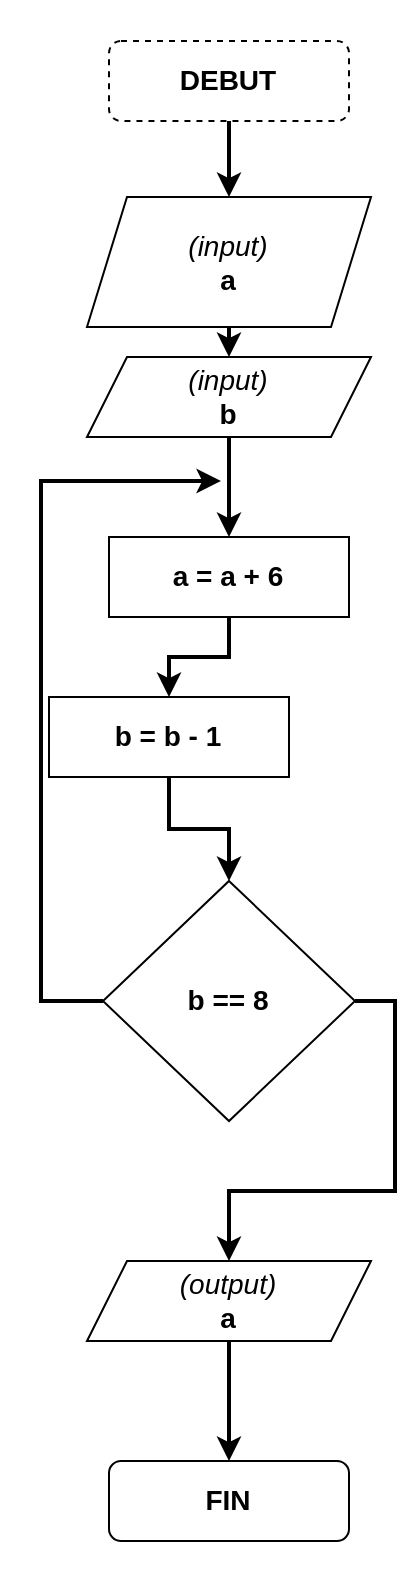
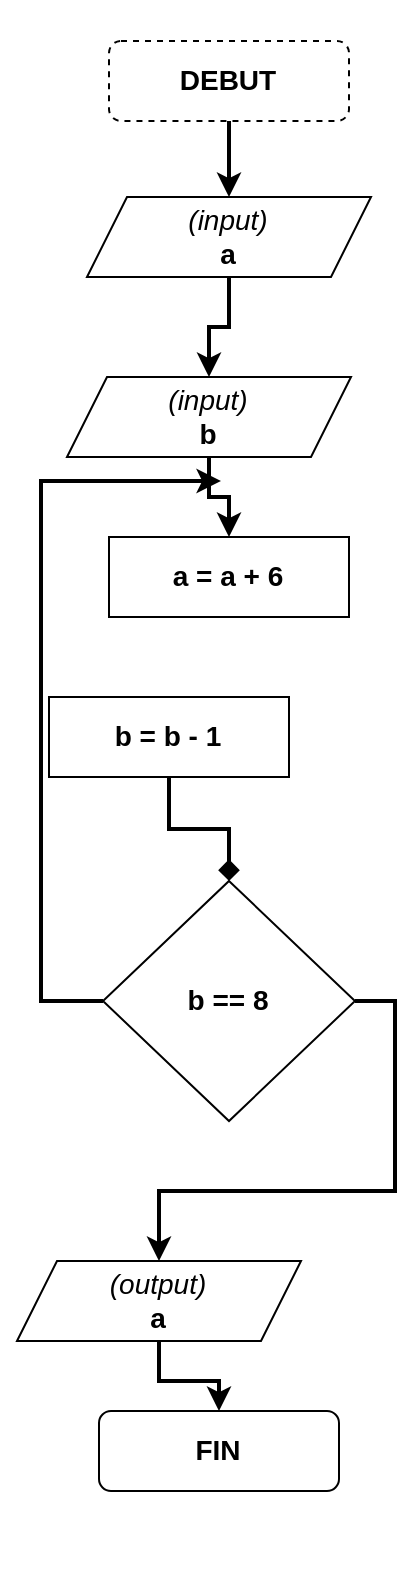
  <mxCell id="0" />
  <mxCell id="1" parent="0" />
  <mxCell id="2" style="edgeStyle=orthogonalEdgeStyle;rounded=0;orthogonalLoop=1;jettySize=auto;html=1;exitX=0.5;exitY=1;exitDx=0;exitDy=0;entryX=0.5;entryY=0;entryDx=0;entryDy=0;fontSize=14;strokeWidth=2;" edge="1" parent="1" source="3" target="6"><mxGeometry relative="1" as="geometry" /></mxCell>
  <mxCell id="3" value="&lt;font style=&quot;font-size: 14px;&quot;&gt;&lt;b&gt;DEBUT&lt;/b&gt;&lt;/font&gt;" style="rounded=1;whiteSpace=wrap;html=1;dashed=1;" parent="1" vertex="1"><mxGeometry x="54" y="20" width="120" height="40" as="geometry" /></mxCell>
- <mxCell id="4" value="&lt;font style=&quot;font-size: 14px;&quot;&gt;&lt;b&gt;FIN&lt;/b&gt;&lt;/font&gt;" style="rounded=1;whiteSpace=wrap;html=1;" parent="1" vertex="1"><mxGeometry x="54" y="730" width="120" height="40" as="geometry" /></mxCell>
+ <mxCell id="4" value="&lt;font style=&quot;font-size: 14px;&quot;&gt;&lt;b&gt;FIN&lt;/b&gt;&lt;/font&gt;" style="rounded=1;whiteSpace=wrap;html=1;" parent="1" vertex="1"><mxGeometry x="49" y="705" width="120" height="40" as="geometry" /></mxCell>
  <mxCell id="5" style="edgeStyle=orthogonalEdgeStyle;rounded=0;orthogonalLoop=1;jettySize=auto;html=1;exitX=0.5;exitY=1;exitDx=0;exitDy=0;entryX=0.5;entryY=0;entryDx=0;entryDy=0;strokeWidth=2;fontSize=14;" edge="1" parent="1" source="6" target="8"><mxGeometry relative="1" as="geometry" /></mxCell>
- <mxCell id="6" value="&lt;i&gt;(input)&lt;/i&gt;&lt;br&gt;&lt;b&gt;a&lt;/b&gt;" style="shape=parallelogram;perimeter=parallelogramPerimeter;whiteSpace=wrap;html=1;fixedSize=1;fontSize=14;" parent="1" vertex="1"><mxGeometry x="43" y="98" width="142" height="65" as="geometry" /></mxCell>
+ <mxCell id="6" value="&lt;i&gt;(input)&lt;/i&gt;&lt;br&gt;&lt;b&gt;a&lt;/b&gt;" style="shape=parallelogram;perimeter=parallelogramPerimeter;whiteSpace=wrap;html=1;fixedSize=1;fontSize=14;" parent="1" vertex="1"><mxGeometry x="43" y="98" width="142" height="40" as="geometry" /></mxCell>
  <mxCell id="7" style="edgeStyle=orthogonalEdgeStyle;rounded=0;orthogonalLoop=1;jettySize=auto;html=1;exitX=0.5;exitY=1;exitDx=0;exitDy=0;strokeWidth=2;fontSize=14;" edge="1" parent="1" source="8" target="10"><mxGeometry relative="1" as="geometry" /></mxCell>
- <mxCell id="8" value="&lt;i&gt;(input)&lt;/i&gt;&lt;br&gt;&lt;b&gt;b&lt;/b&gt;" style="shape=parallelogram;perimeter=parallelogramPerimeter;whiteSpace=wrap;html=1;fixedSize=1;fontSize=14;" vertex="1" parent="1"><mxGeometry x="43" y="178" width="142" height="40" as="geometry" /></mxCell>
- <mxCell id="9" style="edgeStyle=orthogonalEdgeStyle;rounded=0;orthogonalLoop=1;jettySize=auto;html=1;exitX=0.5;exitY=1;exitDx=0;exitDy=0;entryX=0.5;entryY=0;entryDx=0;entryDy=0;strokeWidth=2;fontSize=14;" edge="1" parent="1" source="10" target="12"><mxGeometry relative="1" as="geometry" /></mxCell>
+ <mxCell id="8" value="&lt;i&gt;(input)&lt;/i&gt;&lt;br&gt;&lt;b&gt;b&lt;/b&gt;" style="shape=parallelogram;perimeter=parallelogramPerimeter;whiteSpace=wrap;html=1;fixedSize=1;fontSize=14;" vertex="1" parent="1"><mxGeometry x="33" y="188" width="142" height="40" as="geometry" /></mxCell>
  <mxCell id="10" value="&lt;b&gt;a = a + 6&lt;/b&gt;" style="rounded=0;whiteSpace=wrap;html=1;fontSize=14;" vertex="1" parent="1"><mxGeometry x="54" y="268" width="120" height="40" as="geometry" /></mxCell>
- <mxCell id="11" style="edgeStyle=orthogonalEdgeStyle;rounded=0;orthogonalLoop=1;jettySize=auto;html=1;exitX=0.5;exitY=1;exitDx=0;exitDy=0;entryX=0.5;entryY=0;entryDx=0;entryDy=0;strokeWidth=2;fontSize=14;" edge="1" parent="1" source="12" target="14"><mxGeometry relative="1" as="geometry" /></mxCell>
+ <mxCell id="11" style="edgeStyle=orthogonalEdgeStyle;rounded=0;orthogonalLoop=1;jettySize=auto;html=1;exitX=0.5;exitY=1;exitDx=0;exitDy=0;entryX=0.5;entryY=0;entryDx=0;entryDy=0;strokeWidth=2;fontSize=14;endArrow=diamond;" edge="1" parent="1" source="12" target="14"><mxGeometry relative="1" as="geometry" /></mxCell>
  <mxCell id="12" value="&lt;b&gt;b = b - 1&lt;/b&gt;" style="rounded=0;whiteSpace=wrap;html=1;fontSize=14;" vertex="1" parent="1"><mxGeometry x="24" y="348" width="120" height="40" as="geometry" /></mxCell>
  <mxCell id="13" style="edgeStyle=orthogonalEdgeStyle;rounded=0;orthogonalLoop=1;jettySize=auto;html=1;exitX=1;exitY=0.5;exitDx=0;exitDy=0;entryX=0.5;entryY=0;entryDx=0;entryDy=0;strokeWidth=2;fontSize=14;" edge="1" parent="1" source="14" target="16"><mxGeometry relative="1" as="geometry" /></mxCell>
  <mxCell id="14" value="&lt;b&gt;b == 8&lt;/b&gt;" style="rhombus;whiteSpace=wrap;html=1;fontSize=14;" vertex="1" parent="1"><mxGeometry x="51" y="440" width="126" height="120" as="geometry" /></mxCell>
  <mxCell id="15" style="edgeStyle=orthogonalEdgeStyle;rounded=0;orthogonalLoop=1;jettySize=auto;html=1;exitX=0.5;exitY=1;exitDx=0;exitDy=0;entryX=0.5;entryY=0;entryDx=0;entryDy=0;strokeWidth=2;fontSize=14;" edge="1" parent="1" source="16" target="4"><mxGeometry relative="1" as="geometry" /></mxCell>
- <mxCell id="16" value="&lt;i&gt;(output)&lt;/i&gt;&lt;br&gt;&lt;b&gt;a&lt;/b&gt;" style="shape=parallelogram;perimeter=parallelogramPerimeter;whiteSpace=wrap;html=1;fixedSize=1;fontSize=14;" vertex="1" parent="1"><mxGeometry x="43" y="630" width="142" height="40" as="geometry" /></mxCell>
+ <mxCell id="16" value="&lt;i&gt;(output)&lt;/i&gt;&lt;br&gt;&lt;b&gt;a&lt;/b&gt;" style="shape=parallelogram;perimeter=parallelogramPerimeter;whiteSpace=wrap;html=1;fixedSize=1;fontSize=14;" vertex="1" parent="1"><mxGeometry x="8" y="630" width="142" height="40" as="geometry" /></mxCell>
  <mxCell id="17" value="" style="endArrow=classic;html=1;rounded=0;strokeWidth=2;fontSize=14;exitX=0;exitY=0.5;exitDx=0;exitDy=0;" edge="1" parent="1" source="14"><mxGeometry width="50" height="50" relative="1" as="geometry"><mxPoint x="90" y="330" as="sourcePoint" /><mxPoint x="110" y="240" as="targetPoint" /><Array as="points"><mxPoint x="20" y="500" /><mxPoint x="20" y="240" /></Array></mxGeometry></mxCell>
